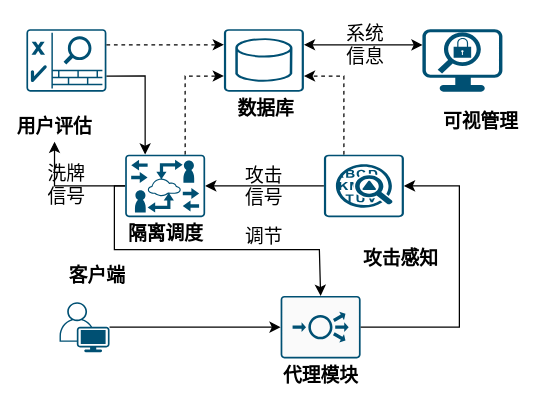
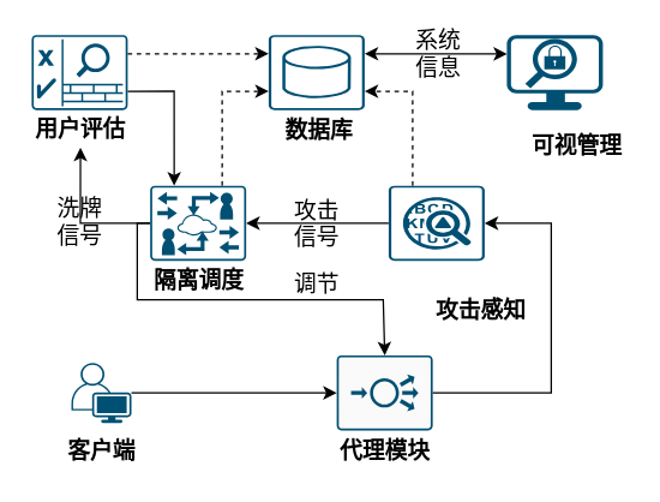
  <mxCell id="0" />
  <mxCell id="1" parent="0" />
  <mxCell id="2" style="edgeStyle=orthogonalEdgeStyle;rounded=0;orthogonalLoop=1;jettySize=auto;html=1;entryX=0.5;entryY=0;entryDx=0;entryDy=0;exitX=0;exitY=0.5;exitDx=0;exitDy=0;exitPerimeter=0;entryPerimeter=0;" parent="1" source="22" target="25" edge="1"><mxGeometry relative="1" as="geometry"><Array as="points"><mxPoint x="91" y="148" /><mxPoint x="91" y="199" /><mxPoint x="255" y="199" /><mxPoint x="255" y="236" /></Array><mxPoint x="254.63" y="225.5" as="targetPoint" /></mxGeometry></mxCell>
  <mxCell id="3" value="&lt;b&gt;隔离调度&lt;/b&gt;" style="text;html=1;align=center;verticalAlign=middle;whiteSpace=wrap;rounded=0;fontSize=15;" parent="1" vertex="1"><mxGeometry x="99.63" y="173" width="65" height="25" as="geometry" /></mxCell>
  <mxCell id="4" value="&lt;b&gt;攻击感知&lt;/b&gt;" style="text;html=1;align=center;verticalAlign=middle;whiteSpace=wrap;rounded=0;fontSize=15;" parent="1" vertex="1"><mxGeometry x="288.13" y="193" width="65" height="25" as="geometry" /></mxCell>
  <mxCell id="5" value="" style="sketch=0;points=[[0.015,0.015,0],[0.985,0.015,0],[0.985,0.985,0],[0.015,0.985,0],[0.25,0,0],[0.5,0,0],[0.75,0,0],[1,0.25,0],[1,0.5,0],[1,0.75,0],[0.75,1,0],[0.5,1,0],[0.25,1,0],[0,0.75,0],[0,0.5,0],[0,0.25,0]];verticalLabelPosition=bottom;html=1;verticalAlign=top;align=center;pointerEvents=1;shape=mxgraph.cisco19.rect;prIcon=nac_appliance;fillColor=none;strokeColor=#005073;fontSize=15;" parent="1" vertex="1"><mxGeometry x="20.63" y="22.61" width="64" height="50" as="geometry" /></mxCell>
- <mxCell id="6" value="&lt;b&gt;用户评估&lt;/b&gt;" style="text;html=1;align=center;verticalAlign=middle;whiteSpace=wrap;rounded=0;fontSize=15;" parent="1" vertex="1"><mxGeometry x="10.63" y="87.61" width="65" height="25" as="geometry" /></mxCell>
+ <mxCell id="6" value="&lt;b&gt;用户评估&lt;/b&gt;" style="text;html=1;align=center;verticalAlign=middle;whiteSpace=wrap;rounded=0;fontSize=15;" parent="1" vertex="1"><mxGeometry x="20.63" y="72.61" width="65" height="25" as="geometry" /></mxCell>
  <mxCell id="7" value="洗牌信号" style="text;html=1;align=center;verticalAlign=middle;whiteSpace=wrap;rounded=0;fontSize=15;" parent="1" vertex="1"><mxGeometry x="31.13" y="131.5" width="44" height="30" as="geometry" /></mxCell>
  <mxCell id="8" value="" style="sketch=0;points=[[0.015,0.015,0],[0.985,0.015,0],[0.985,0.985,0],[0.015,0.985,0],[0.25,0,0],[0.5,0,0],[0.75,0,0],[1,0.25,0],[1,0.5,0],[1,0.75,0],[0.75,1,0],[0.5,1,0],[0.25,1,0],[0,0.75,0],[0,0.5,0],[0,0.25,0]];verticalLabelPosition=bottom;html=1;verticalAlign=top;align=center;pointerEvents=1;shape=mxgraph.cisco19.rect;prIcon=database_relational;fillColor=none;strokeColor=#005073;fontSize=15;" parent="1" vertex="1"><mxGeometry x="178.63" y="22.61" width="64" height="50" as="geometry" /></mxCell>
  <mxCell id="9" value="&lt;b&gt;数据库&lt;/b&gt;" style="text;html=1;align=center;verticalAlign=middle;whiteSpace=wrap;rounded=0;fontSize=15;" parent="1" vertex="1"><mxGeometry x="180.13" y="73.28" width="65" height="25" as="geometry" /></mxCell>
  <mxCell id="10" value="攻击&lt;div&gt;信号&lt;/div&gt;" style="text;html=1;align=center;verticalAlign=middle;whiteSpace=wrap;rounded=0;fontSize=15;" parent="1" vertex="1"><mxGeometry x="180.63" y="133" width="60" height="30" as="geometry" /></mxCell>
  <mxCell id="11" value="" style="points=[[0.03,0.03,0],[0.5,0,0],[0.97,0.03,0],[1,0.4,0],[0.97,0.745,0],[0.5,1,0],[0.03,0.745,0],[0,0.4,0]];verticalLabelPosition=bottom;sketch=0;html=1;verticalAlign=top;align=center;pointerEvents=1;shape=mxgraph.cisco19.stealthwatch_management_console_smc;fillColor=#005073;strokeColor=none;fontSize=15;" parent="1" vertex="1"><mxGeometry x="337.43" y="22.61" width="64" height="50" as="geometry" /></mxCell>
  <mxCell id="12" value="&lt;b&gt;可视管理&lt;/b&gt;" style="text;html=1;align=center;verticalAlign=middle;whiteSpace=wrap;rounded=0;fontSize=15;" parent="1" vertex="1"><mxGeometry x="352.43" y="83.28" width="65" height="25" as="geometry" /></mxCell>
  <mxCell id="13" value="系统&lt;div&gt;信息&lt;br&gt;&lt;/div&gt;" style="text;html=1;align=center;verticalAlign=middle;whiteSpace=wrap;rounded=0;fontSize=15;" parent="1" vertex="1"><mxGeometry x="261.63" y="20" width="60" height="30" as="geometry" /></mxCell>
  <mxCell id="14" value="" style="endArrow=classic;startArrow=none;html=1;rounded=0;entryX=0;entryY=0.25;entryDx=0;entryDy=0;entryPerimeter=0;fontSize=15;exitX=1;exitY=0.25;exitDx=0;exitDy=0;exitPerimeter=0;startFill=0;dashed=1;" parent="1" source="5" target="8" edge="1"><mxGeometry width="50" height="50" relative="1" as="geometry"><mxPoint x="90.63" y="-67" as="sourcePoint" /><mxPoint x="140.63" y="-117" as="targetPoint" /></mxGeometry></mxCell>
  <mxCell id="15" value="" style="endArrow=classic;startArrow=classic;html=1;rounded=0;exitX=1;exitY=0.25;exitDx=0;exitDy=0;exitPerimeter=0;fontSize=15;entryX=0.002;entryY=0.252;entryDx=0;entryDy=0;entryPerimeter=0;" parent="1" source="8" target="11" edge="1"><mxGeometry width="50" height="50" relative="1" as="geometry"><mxPoint x="320.63" y="23" as="sourcePoint" /><mxPoint x="390.63" y="43" as="targetPoint" /></mxGeometry></mxCell>
  <mxCell id="16" style="edgeStyle=orthogonalEdgeStyle;rounded=0;orthogonalLoop=1;jettySize=auto;html=1;entryX=1;entryY=0.5;entryDx=0;entryDy=0;entryPerimeter=0;" parent="1" source="17" target="22" edge="1"><mxGeometry relative="1" as="geometry"><mxPoint x="157.63" y="147.995" as="targetPoint" /><Array as="points"><mxPoint x="210.63" y="148" /><mxPoint x="210.63" y="148" /></Array></mxGeometry></mxCell>
  <mxCell id="17" value="" style="sketch=0;points=[[0.015,0.015,0],[0.985,0.015,0],[0.985,0.985,0],[0.015,0.985,0],[0.25,0,0],[0.5,0,0],[0.75,0,0],[1,0.25,0],[1,0.5,0],[1,0.75,0],[0.75,1,0],[0.5,1,0],[0.25,1,0],[0,0.75,0],[0,0.5,0],[0,0.25,0]];verticalLabelPosition=bottom;html=1;verticalAlign=top;align=center;pointerEvents=1;shape=mxgraph.cisco19.rect;prIcon=anomaly_detection;fillColor=none;strokeColor=#005073;fontSize=15;" parent="1" vertex="1"><mxGeometry x="258.63" y="123" width="64" height="50" as="geometry" /></mxCell>
  <mxCell id="18" style="edgeStyle=orthogonalEdgeStyle;rounded=0;orthogonalLoop=1;jettySize=auto;html=1;entryX=0.5;entryY=1;entryDx=0;entryDy=0;exitX=0;exitY=0.5;exitDx=0;exitDy=0;exitPerimeter=0;" parent="1" source="22" target="6" edge="1"><mxGeometry relative="1" as="geometry"><mxPoint x="90.63" y="149" as="sourcePoint" /></mxGeometry></mxCell>
  <mxCell id="19" style="edgeStyle=orthogonalEdgeStyle;rounded=0;orthogonalLoop=1;jettySize=auto;html=1;entryX=0.25;entryY=0;entryDx=0;entryDy=0;entryPerimeter=0;exitX=1;exitY=0.75;exitDx=0;exitDy=0;exitPerimeter=0;" parent="1" source="5" target="22" edge="1"><mxGeometry relative="1" as="geometry"><mxPoint x="109.63" y="122.995" as="targetPoint" /></mxGeometry></mxCell>
  <mxCell id="20" style="edgeStyle=orthogonalEdgeStyle;rounded=0;orthogonalLoop=1;jettySize=auto;html=1;entryX=1;entryY=0.75;entryDx=0;entryDy=0;entryPerimeter=0;exitX=0.25;exitY=0;exitDx=0;exitDy=0;exitPerimeter=0;dashed=1;" parent="1" source="17" target="8" edge="1"><mxGeometry relative="1" as="geometry" /></mxCell>
  <mxCell id="21" style="edgeStyle=orthogonalEdgeStyle;rounded=0;orthogonalLoop=1;jettySize=auto;html=1;entryX=0;entryY=0.75;entryDx=0;entryDy=0;entryPerimeter=0;exitX=0.75;exitY=0;exitDx=0;exitDy=0;exitPerimeter=0;dashed=1;" parent="1" source="22" target="8" edge="1"><mxGeometry relative="1" as="geometry"><mxPoint x="141.63" y="122.995" as="sourcePoint" /></mxGeometry></mxCell>
  <mxCell id="22" value="" style="sketch=0;points=[[0.015,0.015,0],[0.985,0.015,0],[0.985,0.985,0],[0.015,0.985,0],[0.25,0,0],[0.5,0,0],[0.75,0,0],[1,0.25,0],[1,0.5,0],[1,0.75,0],[0.75,1,0],[0.5,1,0],[0.25,1,0],[0,0.75,0],[0,0.5,0],[0,0.25,0]];verticalLabelPosition=bottom;html=1;verticalAlign=top;aspect=fixed;align=center;pointerEvents=1;shape=mxgraph.cisco19.rect;prIcon=video_gateway;fillColor=none;strokeColor=#005073;" parent="1" vertex="1"><mxGeometry x="99.63" y="123" width="64" height="50" as="geometry" /></mxCell>
  <mxCell id="23" value="调节" style="text;html=1;align=center;verticalAlign=middle;whiteSpace=wrap;rounded=0;fontSize=15;" parent="1" vertex="1"><mxGeometry x="188.63" y="173" width="44" height="30" as="geometry" /></mxCell>
  <mxCell id="24" value="" style="points=[[0.35,0,0],[0.98,0.51,0],[1,0.71,0],[0.67,1,0],[0,0.795,0],[0,0.65,0]];verticalLabelPosition=bottom;sketch=0;html=1;verticalAlign=top;aspect=fixed;align=center;pointerEvents=1;shape=mxgraph.cisco19.user;fillColor=#005073;strokeColor=none;" vertex="1" parent="1"><mxGeometry x="47.13" y="241.01" width="40" height="40" as="geometry" /></mxCell>
  <mxCell id="25" value="" style="sketch=0;points=[[0.015,0.015,0],[0.985,0.015,0],[0.985,0.985,0],[0.015,0.985,0],[0.25,0,0],[0.5,0,0],[0.75,0,0],[1,0.25,0],[1,0.5,0],[1,0.75,0],[0.75,1,0],[0.5,1,0],[0.25,1,0],[0,0.75,0],[0,0.5,0],[0,0.25,0]];verticalLabelPosition=bottom;html=1;verticalAlign=top;aspect=fixed;align=center;pointerEvents=1;shape=mxgraph.cisco19.rect;prIcon=load_balancer;fillColor=#FAFAFA;strokeColor=#005073;" vertex="1" parent="1"><mxGeometry x="224" y="236.01" width="64" height="50" as="geometry" /></mxCell>
  <mxCell id="26" value="&lt;b&gt;代理模块&lt;/b&gt;" style="text;html=1;align=center;verticalAlign=middle;whiteSpace=wrap;rounded=0;fontSize=15;" vertex="1" parent="1"><mxGeometry x="224" y="286.01" width="65" height="25" as="geometry" /></mxCell>
- <mxCell id="27" value="&lt;b&gt;客户端&lt;/b&gt;" style="text;html=1;align=center;verticalAlign=middle;whiteSpace=wrap;rounded=0;fontSize=15;" vertex="1" parent="1"><mxGeometry x="44.63" y="206.01" width="65" height="25" as="geometry" /></mxCell>
+ <mxCell id="27" value="&lt;b&gt;客户端&lt;/b&gt;" style="text;html=1;align=center;verticalAlign=middle;whiteSpace=wrap;rounded=0;fontSize=15;" vertex="1" parent="1"><mxGeometry x="34.63" y="286.01" width="65" height="25" as="geometry" /></mxCell>
  <mxCell id="28" style="edgeStyle=orthogonalEdgeStyle;rounded=0;orthogonalLoop=1;jettySize=auto;html=1;entryX=0;entryY=0.5;entryDx=0;entryDy=0;entryPerimeter=0;" edge="1" parent="1" source="24" target="25"><mxGeometry relative="1" as="geometry" /></mxCell>
  <mxCell id="29" style="edgeStyle=orthogonalEdgeStyle;rounded=0;orthogonalLoop=1;jettySize=auto;html=1;entryX=1;entryY=0.5;entryDx=0;entryDy=0;entryPerimeter=0;" edge="1" parent="1" source="25" target="17"><mxGeometry relative="1" as="geometry"><Array as="points"><mxPoint x="367" y="261" /><mxPoint x="367" y="148" /></Array></mxGeometry></mxCell>
